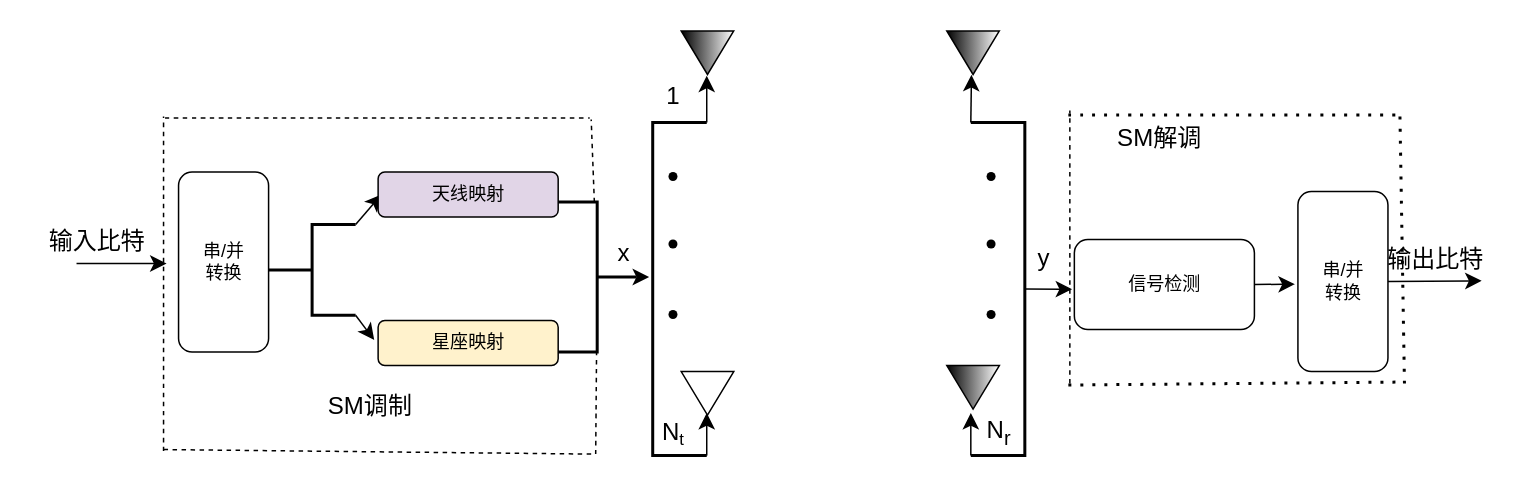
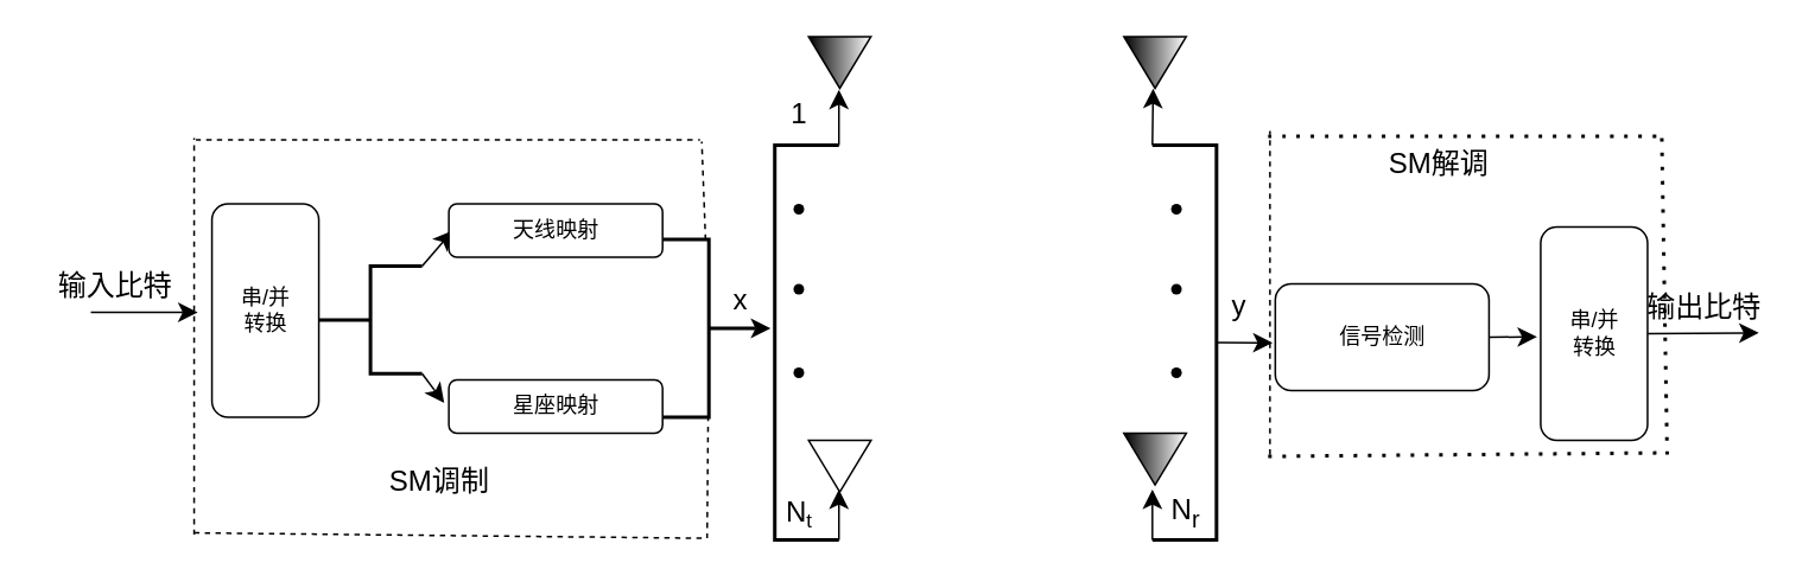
  <mxCell id="0" />
  <mxCell id="1" parent="0" />
  <mxCell id="2" style="edgeStyle=none;curved=1;rounded=0;orthogonalLoop=1;jettySize=auto;html=1;fontSize=12;startSize=8;endSize=8;" parent="1" edge="1"><mxGeometry relative="1" as="geometry"><mxPoint x="110.5" y="175" as="targetPoint" /><mxPoint x="50.5" y="175" as="sourcePoint" /></mxGeometry></mxCell>
  <mxCell id="3" value="串/并&lt;div&gt;转换&lt;/div&gt;" style="rounded=1;whiteSpace=wrap;html=1;direction=south;" parent="1" vertex="1"><mxGeometry x="118.5" y="114" width="60" height="120" as="geometry" /></mxCell>
  <mxCell id="4" style="edgeStyle=none;curved=1;rounded=0;orthogonalLoop=1;jettySize=auto;html=1;exitX=1;exitY=0.5;exitDx=0;exitDy=0;fontSize=12;startSize=8;endSize=8;" parent="1" source="3" target="3" edge="1"><mxGeometry relative="1" as="geometry" /></mxCell>
  <mxCell id="5" style="edgeStyle=none;curved=1;rounded=0;orthogonalLoop=1;jettySize=auto;html=1;exitX=1;exitY=1;exitDx=0;exitDy=0;exitPerimeter=0;fontSize=12;startSize=8;endSize=8;" parent="1" source="7" edge="1"><mxGeometry relative="1" as="geometry"><mxPoint x="248.9" y="226" as="targetPoint" /></mxGeometry></mxCell>
  <mxCell id="6" style="edgeStyle=none;curved=1;rounded=0;orthogonalLoop=1;jettySize=auto;html=1;exitX=1;exitY=0;exitDx=0;exitDy=0;exitPerimeter=0;fontSize=12;startSize=8;endSize=8;" parent="1" source="7" edge="1"><mxGeometry relative="1" as="geometry"><mxPoint x="253.7" y="129" as="targetPoint" /></mxGeometry></mxCell>
  <mxCell id="7" value="" style="strokeWidth=2;html=1;shape=mxgraph.flowchart.annotation_2;align=left;labelPosition=right;pointerEvents=1;" parent="1" vertex="1"><mxGeometry x="178.5" y="149" width="58" height="60.5" as="geometry" /></mxCell>
- <mxCell id="8" value="天线映射" style="rounded=1;whiteSpace=wrap;html=1;fillColor=#e1d5e7;" parent="1" vertex="1"><mxGeometry x="251.5" y="114" width="120" height="30" as="geometry" /></mxCell>
- <mxCell id="9" value="星座映射" style="rounded=1;whiteSpace=wrap;html=1;fillColor=#fff2cc;" parent="1" vertex="1"><mxGeometry x="251.5" y="213" width="120" height="30" as="geometry" /></mxCell>
+ <mxCell id="8" value="天线映射" style="rounded=1;whiteSpace=wrap;html=1;" parent="1" vertex="1"><mxGeometry x="251.5" y="114" width="120" height="30" as="geometry" /></mxCell>
+ <mxCell id="9" value="星座映射" style="rounded=1;whiteSpace=wrap;html=1;" parent="1" vertex="1"><mxGeometry x="251.5" y="213" width="120" height="30" as="geometry" /></mxCell>
  <mxCell id="10" value="" style="endArrow=none;dashed=1;html=1;rounded=0;fontSize=12;startSize=8;endSize=8;curved=1;" parent="1" edge="1"><mxGeometry width="50" height="50" relative="1" as="geometry"><mxPoint x="108.5" y="300" as="sourcePoint" /><mxPoint x="108.5" y="77" as="targetPoint" /></mxGeometry></mxCell>
  <mxCell id="11" value="" style="endArrow=none;dashed=1;html=1;rounded=0;fontSize=12;startSize=8;endSize=8;curved=1;" parent="1" edge="1"><mxGeometry width="50" height="50" relative="1" as="geometry"><mxPoint x="109.5" y="78" as="sourcePoint" /><mxPoint x="392.5" y="78" as="targetPoint" /></mxGeometry></mxCell>
  <mxCell id="12" value="" style="endArrow=none;dashed=1;html=1;rounded=0;fontSize=12;startSize=8;endSize=8;curved=1;" parent="1" source="18" edge="1"><mxGeometry width="50" height="50" relative="1" as="geometry"><mxPoint x="396.5" y="302" as="sourcePoint" /><mxPoint x="393.5" y="79" as="targetPoint" /></mxGeometry></mxCell>
  <mxCell id="13" value="" style="endArrow=none;dashed=1;html=1;rounded=0;fontSize=12;startSize=8;endSize=8;curved=0;" parent="1" edge="1"><mxGeometry width="50" height="50" relative="1" as="geometry"><mxPoint x="108.5" y="299" as="sourcePoint" /><mxPoint x="393.5" y="302" as="targetPoint" /><Array as="points" /></mxGeometry></mxCell>
  <mxCell id="14" value="SM调制" style="text;html=1;align=center;verticalAlign=middle;resizable=0;points=[];autosize=1;strokeColor=none;fillColor=none;fontSize=16;" parent="1" vertex="1"><mxGeometry x="209" y="254.5" width="74" height="31" as="geometry" /></mxCell>
  <mxCell id="15" style="edgeStyle=none;curved=1;rounded=0;orthogonalLoop=1;jettySize=auto;html=1;exitX=0;exitY=0.5;exitDx=0;exitDy=0;fontSize=12;startSize=8;endSize=8;" parent="1" edge="1"><mxGeometry relative="1" as="geometry"><mxPoint x="20" y="167" as="sourcePoint" /><mxPoint x="20" y="167" as="targetPoint" /></mxGeometry></mxCell>
  <mxCell id="16" value="" style="endArrow=none;dashed=1;html=1;rounded=0;fontSize=12;startSize=8;endSize=8;curved=1;" parent="1" target="18" edge="1"><mxGeometry width="50" height="50" relative="1" as="geometry"><mxPoint x="396.5" y="302" as="sourcePoint" /><mxPoint x="393.5" y="79" as="targetPoint" /></mxGeometry></mxCell>
  <mxCell id="17" style="edgeStyle=none;curved=1;rounded=0;orthogonalLoop=1;jettySize=auto;html=1;exitX=0;exitY=0.5;exitDx=0;exitDy=0;exitPerimeter=0;fontSize=12;startSize=8;endSize=8;" parent="1" source="18" edge="1"><mxGeometry relative="1" as="geometry"><mxPoint x="432.1" y="184" as="targetPoint" /></mxGeometry></mxCell>
  <mxCell id="18" value="" style="strokeWidth=2;html=1;shape=mxgraph.flowchart.annotation_2;align=left;labelPosition=right;pointerEvents=1;direction=west;" parent="1" vertex="1"><mxGeometry x="371.5" y="134" width="52" height="100" as="geometry" /></mxCell>
  <mxCell id="19" style="edgeStyle=none;curved=1;rounded=0;orthogonalLoop=1;jettySize=auto;html=1;exitX=1;exitY=0;exitDx=0;exitDy=0;exitPerimeter=0;fontSize=12;startSize=8;endSize=8;" parent="1" source="20" edge="1"><mxGeometry relative="1" as="geometry"><mxPoint x="470.5" y="49.8" as="targetPoint" /></mxGeometry></mxCell>
  <mxCell id="20" value="" style="strokeWidth=2;html=1;shape=mxgraph.flowchart.annotation_1;align=left;pointerEvents=1;" parent="1" vertex="1"><mxGeometry x="434.5" y="81" width="36" height="222" as="geometry" /></mxCell>
  <mxCell id="21" style="edgeStyle=none;curved=1;rounded=0;orthogonalLoop=1;jettySize=auto;html=1;exitX=1;exitY=1;exitDx=0;exitDy=0;exitPerimeter=0;entryX=1;entryY=0.872;entryDx=0;entryDy=0;entryPerimeter=0;fontSize=12;startSize=8;endSize=8;" parent="1" source="20" target="20" edge="1"><mxGeometry relative="1" as="geometry" /></mxCell>
  <mxCell id="22" value="" style="triangle;whiteSpace=wrap;html=1;direction=south;fillStyle=hatch;gradientColor=default;" parent="1" vertex="1"><mxGeometry x="453.5" y="20" width="35" height="29" as="geometry" /></mxCell>
  <mxCell id="23" value="" style="triangle;whiteSpace=wrap;html=1;direction=south;" parent="1" vertex="1"><mxGeometry x="453.5" y="247" width="35" height="29" as="geometry" /></mxCell>
  <mxCell id="24" value="x" style="text;html=1;align=center;verticalAlign=middle;resizable=0;points=[];autosize=1;strokeColor=none;fillColor=none;fontSize=16;" parent="1" vertex="1"><mxGeometry x="401.5" y="152" width="26" height="31" as="geometry" /></mxCell>
  <mxCell id="25" value="1" style="text;html=1;align=center;verticalAlign=middle;resizable=0;points=[];autosize=1;strokeColor=none;fillColor=none;fontSize=16;" parent="1" vertex="1"><mxGeometry x="434.5" y="47" width="27" height="31" as="geometry" /></mxCell>
  <mxCell id="26" value="N&lt;span style=&quot;font-size: 13.333px;&quot;&gt;&lt;sub&gt;t&lt;/sub&gt;&lt;/span&gt;" style="text;html=1;align=center;verticalAlign=middle;resizable=0;points=[];autosize=1;strokeColor=none;fillColor=none;fontSize=16;" parent="1" vertex="1"><mxGeometry x="431.5" y="271" width="33" height="34" as="geometry" /></mxCell>
  <mxCell id="27" value="" style="shape=waypoint;sketch=0;size=6;pointerEvents=1;points=[];fillColor=none;resizable=0;rotatable=0;perimeter=centerPerimeter;snapToPoint=1;" parent="1" vertex="1"><mxGeometry x="438" y="107" width="20" height="20" as="geometry" /></mxCell>
  <mxCell id="28" value="" style="shape=waypoint;sketch=0;size=6;pointerEvents=1;points=[];fillColor=none;resizable=0;rotatable=0;perimeter=centerPerimeter;snapToPoint=1;" parent="1" vertex="1"><mxGeometry x="438" y="152" width="20" height="20" as="geometry" /></mxCell>
  <mxCell id="29" value="" style="shape=waypoint;sketch=0;size=6;pointerEvents=1;points=[];fillColor=none;resizable=0;rotatable=0;perimeter=centerPerimeter;snapToPoint=1;" parent="1" vertex="1"><mxGeometry x="438" y="199" width="20" height="20" as="geometry" /></mxCell>
  <mxCell id="30" style="edgeStyle=none;curved=1;rounded=0;orthogonalLoop=1;jettySize=auto;html=1;exitX=1;exitY=0;exitDx=0;exitDy=0;exitPerimeter=0;fontSize=12;startSize=8;endSize=8;" parent="1" source="32" edge="1"><mxGeometry relative="1" as="geometry"><mxPoint x="646.944" y="49.222" as="targetPoint" /></mxGeometry></mxCell>
  <mxCell id="31" style="edgeStyle=none;curved=1;rounded=0;orthogonalLoop=1;jettySize=auto;html=1;exitX=0;exitY=0.5;exitDx=0;exitDy=0;exitPerimeter=0;fontSize=12;startSize=8;endSize=8;" parent="1" source="32" edge="1"><mxGeometry relative="1" as="geometry"><mxPoint x="714.056" y="192.111" as="targetPoint" /></mxGeometry></mxCell>
  <mxCell id="32" value="" style="strokeWidth=2;html=1;shape=mxgraph.flowchart.annotation_1;align=left;pointerEvents=1;flipH=1;" parent="1" vertex="1"><mxGeometry x="646.5" y="81" width="36" height="222" as="geometry" /></mxCell>
  <mxCell id="33" style="edgeStyle=none;curved=1;rounded=0;orthogonalLoop=1;jettySize=auto;html=1;exitX=1;exitY=1;exitDx=0;exitDy=0;exitPerimeter=0;entryX=1;entryY=0.872;entryDx=0;entryDy=0;entryPerimeter=0;fontSize=12;startSize=8;endSize=8;" parent="1" source="32" target="32" edge="1"><mxGeometry relative="1" as="geometry" /></mxCell>
  <mxCell id="34" value="N&lt;sub&gt;r&lt;/sub&gt;" style="text;html=1;align=center;verticalAlign=middle;resizable=0;points=[];autosize=1;strokeColor=none;fillColor=none;fontSize=16;flipH=1;" parent="1" vertex="1"><mxGeometry x="647.5" y="270" width="34" height="35" as="geometry" /></mxCell>
  <mxCell id="35" value="" style="shape=waypoint;sketch=0;size=6;pointerEvents=1;points=[];fillColor=none;resizable=0;rotatable=0;perimeter=centerPerimeter;snapToPoint=1;flipH=1;" parent="1" vertex="1"><mxGeometry x="650" y="107" width="20" height="20" as="geometry" /></mxCell>
  <mxCell id="36" value="" style="shape=waypoint;sketch=0;size=6;pointerEvents=1;points=[];fillColor=none;resizable=0;rotatable=0;perimeter=centerPerimeter;snapToPoint=1;flipH=1;" parent="1" vertex="1"><mxGeometry x="650" y="152" width="20" height="20" as="geometry" /></mxCell>
  <mxCell id="37" value="" style="shape=waypoint;sketch=0;size=6;pointerEvents=1;points=[];fillColor=none;resizable=0;rotatable=0;perimeter=centerPerimeter;snapToPoint=1;flipH=1;" parent="1" vertex="1"><mxGeometry x="650" y="199" width="20" height="20" as="geometry" /></mxCell>
  <mxCell id="38" style="edgeStyle=none;curved=1;rounded=0;orthogonalLoop=1;jettySize=auto;html=1;exitX=1;exitY=0.5;exitDx=0;exitDy=0;fontSize=12;startSize=8;endSize=8;" parent="1" edge="1"><mxGeometry relative="1" as="geometry"><mxPoint x="632.5" y="34.5" as="sourcePoint" /><mxPoint x="632.5" y="34.5" as="targetPoint" /></mxGeometry></mxCell>
  <mxCell id="39" value="" style="triangle;whiteSpace=wrap;html=1;direction=south;fillStyle=hatch;gradientColor=default;" parent="1" vertex="1"><mxGeometry x="630.5" y="20" width="35" height="29" as="geometry" /></mxCell>
  <mxCell id="40" value="" style="triangle;whiteSpace=wrap;html=1;direction=south;fillStyle=hatch;gradientColor=default;" parent="1" vertex="1"><mxGeometry x="630.5" y="243" width="35" height="29" as="geometry" /></mxCell>
  <mxCell id="41" value="y" style="text;html=1;align=center;verticalAlign=middle;resizable=0;points=[];autosize=1;strokeColor=none;fillColor=none;fontSize=16;" parent="1" vertex="1"><mxGeometry x="681.5" y="155" width="26" height="31" as="geometry" /></mxCell>
  <mxCell id="42" style="edgeStyle=none;curved=1;rounded=0;orthogonalLoop=1;jettySize=auto;html=1;exitX=1;exitY=0.5;exitDx=0;exitDy=0;fontSize=12;startSize=8;endSize=8;" parent="1" source="43" edge="1"><mxGeometry relative="1" as="geometry"><mxPoint x="862.5" y="188.778" as="targetPoint" /></mxGeometry></mxCell>
  <mxCell id="43" value="信号检测" style="rounded=1;whiteSpace=wrap;html=1;" parent="1" vertex="1"><mxGeometry x="715.5" y="159" width="120" height="60" as="geometry" /></mxCell>
  <mxCell id="44" style="edgeStyle=none;curved=1;rounded=0;orthogonalLoop=1;jettySize=auto;html=1;exitX=0.5;exitY=0;exitDx=0;exitDy=0;fontSize=12;startSize=8;endSize=8;" parent="1" source="45" edge="1"><mxGeometry relative="1" as="geometry"><mxPoint x="986.944" y="186.556" as="targetPoint" /></mxGeometry></mxCell>
  <mxCell id="45" value="串/并&lt;div&gt;转换&lt;/div&gt;" style="rounded=1;whiteSpace=wrap;html=1;direction=south;" parent="1" vertex="1"><mxGeometry x="864.5" y="127" width="60" height="120" as="geometry" /></mxCell>
  <mxCell id="46" value="输出比特" style="text;html=1;align=center;verticalAlign=middle;resizable=0;points=[];autosize=1;strokeColor=none;fillColor=none;fontSize=16;" parent="1" vertex="1"><mxGeometry x="915" y="156.5" width="82" height="31" as="geometry" /></mxCell>
  <mxCell id="47" value="输入比特" style="text;html=1;align=center;verticalAlign=middle;resizable=0;points=[];autosize=1;strokeColor=none;fillColor=none;fontSize=16;" parent="1" vertex="1"><mxGeometry x="23" y="144.5" width="82" height="31" as="geometry" /></mxCell>
  <mxCell id="48" value="" style="endArrow=none;dashed=1;html=1;rounded=0;fontSize=12;startSize=8;endSize=8;curved=1;" parent="1" edge="1"><mxGeometry width="50" height="50" relative="1" as="geometry"><mxPoint x="712.5" y="255" as="sourcePoint" /><mxPoint x="712.5" y="73" as="targetPoint" /></mxGeometry></mxCell>
  <mxCell id="49" value="" style="endArrow=none;dashed=1;html=1;dashPattern=1 3;strokeWidth=2;rounded=0;fontSize=12;startSize=8;endSize=8;curved=1;" parent="1" edge="1"><mxGeometry width="50" height="50" relative="1" as="geometry"><mxPoint x="711.5" y="76" as="sourcePoint" /><mxPoint x="932.5" y="76" as="targetPoint" /></mxGeometry></mxCell>
  <mxCell id="50" value="" style="endArrow=none;dashed=1;html=1;dashPattern=1 3;strokeWidth=2;rounded=0;fontSize=12;startSize=8;endSize=8;curved=1;" parent="1" edge="1"><mxGeometry width="50" height="50" relative="1" as="geometry"><mxPoint x="935.5" y="255" as="sourcePoint" /><mxPoint x="932.5" y="77" as="targetPoint" /></mxGeometry></mxCell>
  <mxCell id="51" value="" style="endArrow=none;dashed=1;html=1;dashPattern=1 3;strokeWidth=2;rounded=0;fontSize=12;startSize=8;endSize=8;curved=0;" parent="1" edge="1"><mxGeometry width="50" height="50" relative="1" as="geometry"><mxPoint x="711.5" y="256" as="sourcePoint" /><mxPoint x="934.5" y="254" as="targetPoint" /><Array as="points" /></mxGeometry></mxCell>
- <mxCell id="52" value="SM解调" style="text;html=1;align=center;verticalAlign=middle;resizable=0;points=[];autosize=1;strokeColor=none;fillColor=none;fontSize=16;" parent="1" vertex="1"><mxGeometry x="735" y="75.5" width="74" height="31" as="geometry" /></mxCell>
+ <mxCell id="52" value="SM解调" style="text;html=1;align=center;verticalAlign=middle;resizable=0;points=[];autosize=1;strokeColor=none;fillColor=none;fontSize=16;" parent="1" vertex="1"><mxGeometry x="770" y="75.5" width="74" height="31" as="geometry" /></mxCell>
